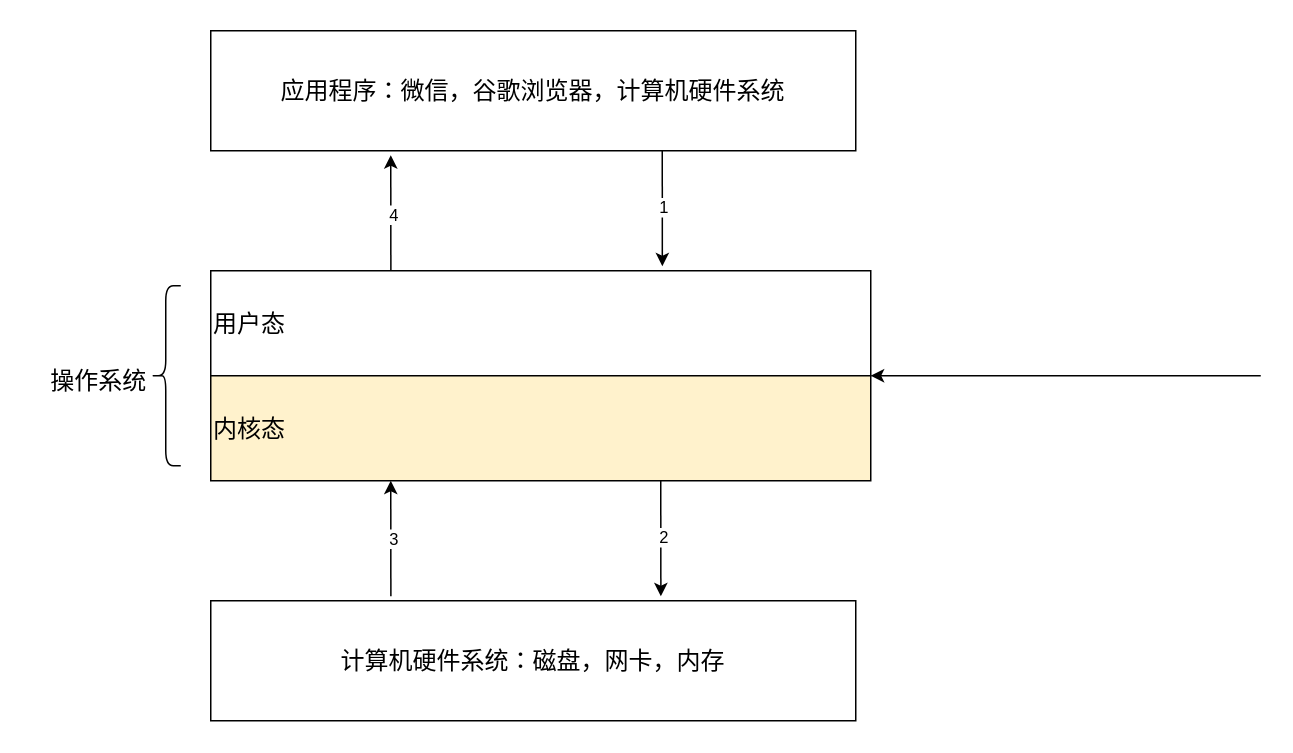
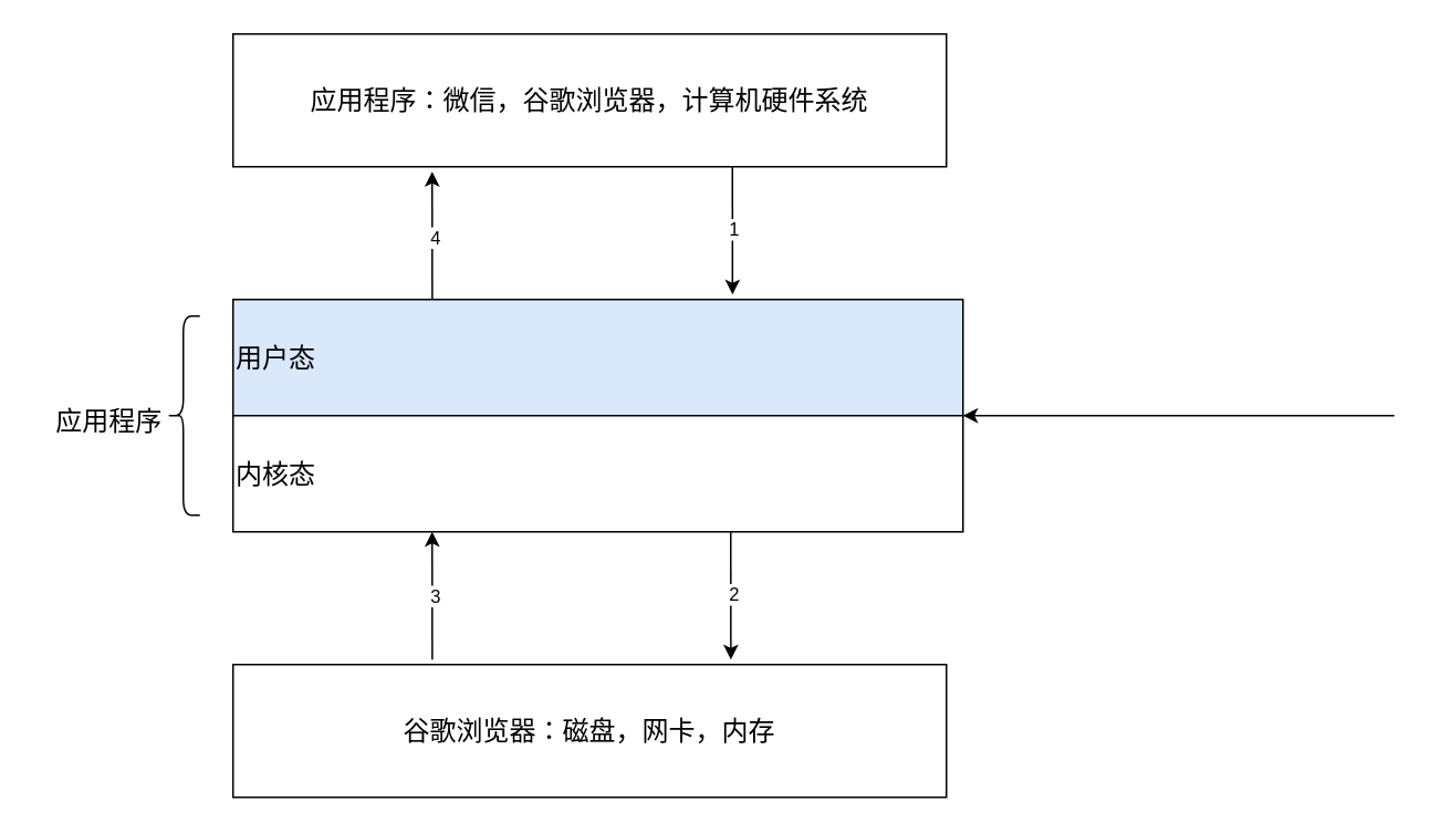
  <mxCell id="0" />
  <mxCell id="1" parent="0" />
  <mxCell id="2" value="应用程序：微信，谷歌浏览器，计算机硬件系统" style="rounded=0;whiteSpace=wrap;html=1;fontSize=16;" vertex="1" parent="1"><mxGeometry x="140" y="20" width="430" height="80" as="geometry" /></mxCell>
- <mxCell id="3" value="用户态" style="rounded=0;whiteSpace=wrap;html=1;fontSize=16;align=left;" vertex="1" parent="1"><mxGeometry x="140" y="180" width="440" height="70" as="geometry" /></mxCell>
- <mxCell id="4" value="内核态" style="rounded=0;whiteSpace=wrap;html=1;align=left;fontSize=16;fillColor=#fff2cc;" vertex="1" parent="1"><mxGeometry x="140" y="250" width="440" height="70" as="geometry" /></mxCell>
+ <mxCell id="3" value="用户态" style="rounded=0;whiteSpace=wrap;html=1;fontSize=16;align=left;fillColor=#dae8fc;" vertex="1" parent="1"><mxGeometry x="140" y="180" width="440" height="70" as="geometry" /></mxCell>
+ <mxCell id="4" value="内核态" style="rounded=0;whiteSpace=wrap;html=1;align=left;fontSize=16;" vertex="1" parent="1"><mxGeometry x="140" y="250" width="440" height="70" as="geometry" /></mxCell>
  <mxCell id="5" value="" style="shape=curlyBracket;whiteSpace=wrap;html=1;rounded=1;labelPosition=left;verticalLabelPosition=middle;align=right;verticalAlign=middle;" vertex="1" parent="1"><mxGeometry x="100" y="190" width="20" height="120" as="geometry" /></mxCell>
- <mxCell id="6" value="操作系统" style="text;html=1;align=center;verticalAlign=middle;resizable=0;points=[];autosize=1;strokeColor=none;fillColor=none;fontSize=16;" vertex="1" parent="1"><mxGeometry x="20" y="238" width="90" height="30" as="geometry" /></mxCell>
+ <mxCell id="6" value="应用程序" style="text;html=1;align=center;verticalAlign=middle;resizable=0;points=[];autosize=1;strokeColor=none;fillColor=none;fontSize=16;" vertex="1" parent="1"><mxGeometry x="20" y="238" width="90" height="30" as="geometry" /></mxCell>
  <mxCell id="7" value="" style="endArrow=classic;html=1;rounded=0;entryX=0.682;entryY=-0.043;entryDx=0;entryDy=0;entryPerimeter=0;" edge="1" parent="1"><mxGeometry relative="1" as="geometry"><mxPoint x="441" y="100" as="sourcePoint" /><mxPoint x="441.08" y="176.99" as="targetPoint" /></mxGeometry></mxCell>
  <mxCell id="8" value="1" style="edgeLabel;resizable=0;html=1;;align=center;verticalAlign=middle;" connectable="0" vertex="1" parent="7"><mxGeometry relative="1" as="geometry" /></mxCell>
  <mxCell id="9" value="" style="endArrow=classic;html=1;rounded=0;entryX=0.682;entryY=-0.043;entryDx=0;entryDy=0;entryPerimeter=0;" edge="1" parent="1"><mxGeometry relative="1" as="geometry"><mxPoint x="440" y="320" as="sourcePoint" /><mxPoint x="440.08" y="396.99" as="targetPoint" /></mxGeometry></mxCell>
  <mxCell id="10" value="2" style="edgeLabel;resizable=0;html=1;;align=center;verticalAlign=middle;" connectable="0" vertex="1" parent="9"><mxGeometry relative="1" as="geometry"><mxPoint x="1" as="offset" /></mxGeometry></mxCell>
  <mxCell id="11" value="" style="endArrow=classic;html=1;rounded=0;entryX=0.682;entryY=-0.043;entryDx=0;entryDy=0;entryPerimeter=0;" edge="1" parent="1"><mxGeometry relative="1" as="geometry"><mxPoint x="260.08" y="396.99" as="sourcePoint" /><mxPoint x="260" y="320" as="targetPoint" /></mxGeometry></mxCell>
  <mxCell id="12" value="3" style="edgeLabel;resizable=0;html=1;;align=center;verticalAlign=middle;" connectable="0" vertex="1" parent="11"><mxGeometry relative="1" as="geometry"><mxPoint x="1" as="offset" /></mxGeometry></mxCell>
  <mxCell id="13" value="" style="endArrow=classic;html=1;rounded=0;entryX=0.682;entryY=-0.043;entryDx=0;entryDy=0;entryPerimeter=0;" edge="1" parent="1"><mxGeometry relative="1" as="geometry"><mxPoint x="260.08" y="180" as="sourcePoint" /><mxPoint x="260" y="103.01" as="targetPoint" /></mxGeometry></mxCell>
  <mxCell id="14" value="4" style="edgeLabel;resizable=0;html=1;;align=center;verticalAlign=middle;" connectable="0" vertex="1" parent="13"><mxGeometry relative="1" as="geometry"><mxPoint x="1" as="offset" /></mxGeometry></mxCell>
- <mxCell id="15" value="计算机硬件系统：磁盘，网卡，内存" style="rounded=0;whiteSpace=wrap;html=1;fontSize=16;" vertex="1" parent="1"><mxGeometry x="140" y="400" width="430" height="80" as="geometry" /></mxCell>
+ <mxCell id="15" value="谷歌浏览器：磁盘，网卡，内存" style="rounded=0;whiteSpace=wrap;html=1;fontSize=16;" vertex="1" parent="1"><mxGeometry x="140" y="400" width="430" height="80" as="geometry" /></mxCell>
  <mxCell id="16" value="" style="endArrow=classic;html=1;rounded=0;entryX=1;entryY=0;entryDx=0;entryDy=0;" edge="1" parent="1" target="4"><mxGeometry width="50" height="50" relative="1" as="geometry"><mxPoint x="840" y="250" as="sourcePoint" /><mxPoint x="680" y="250" as="targetPoint" /></mxGeometry></mxCell>
